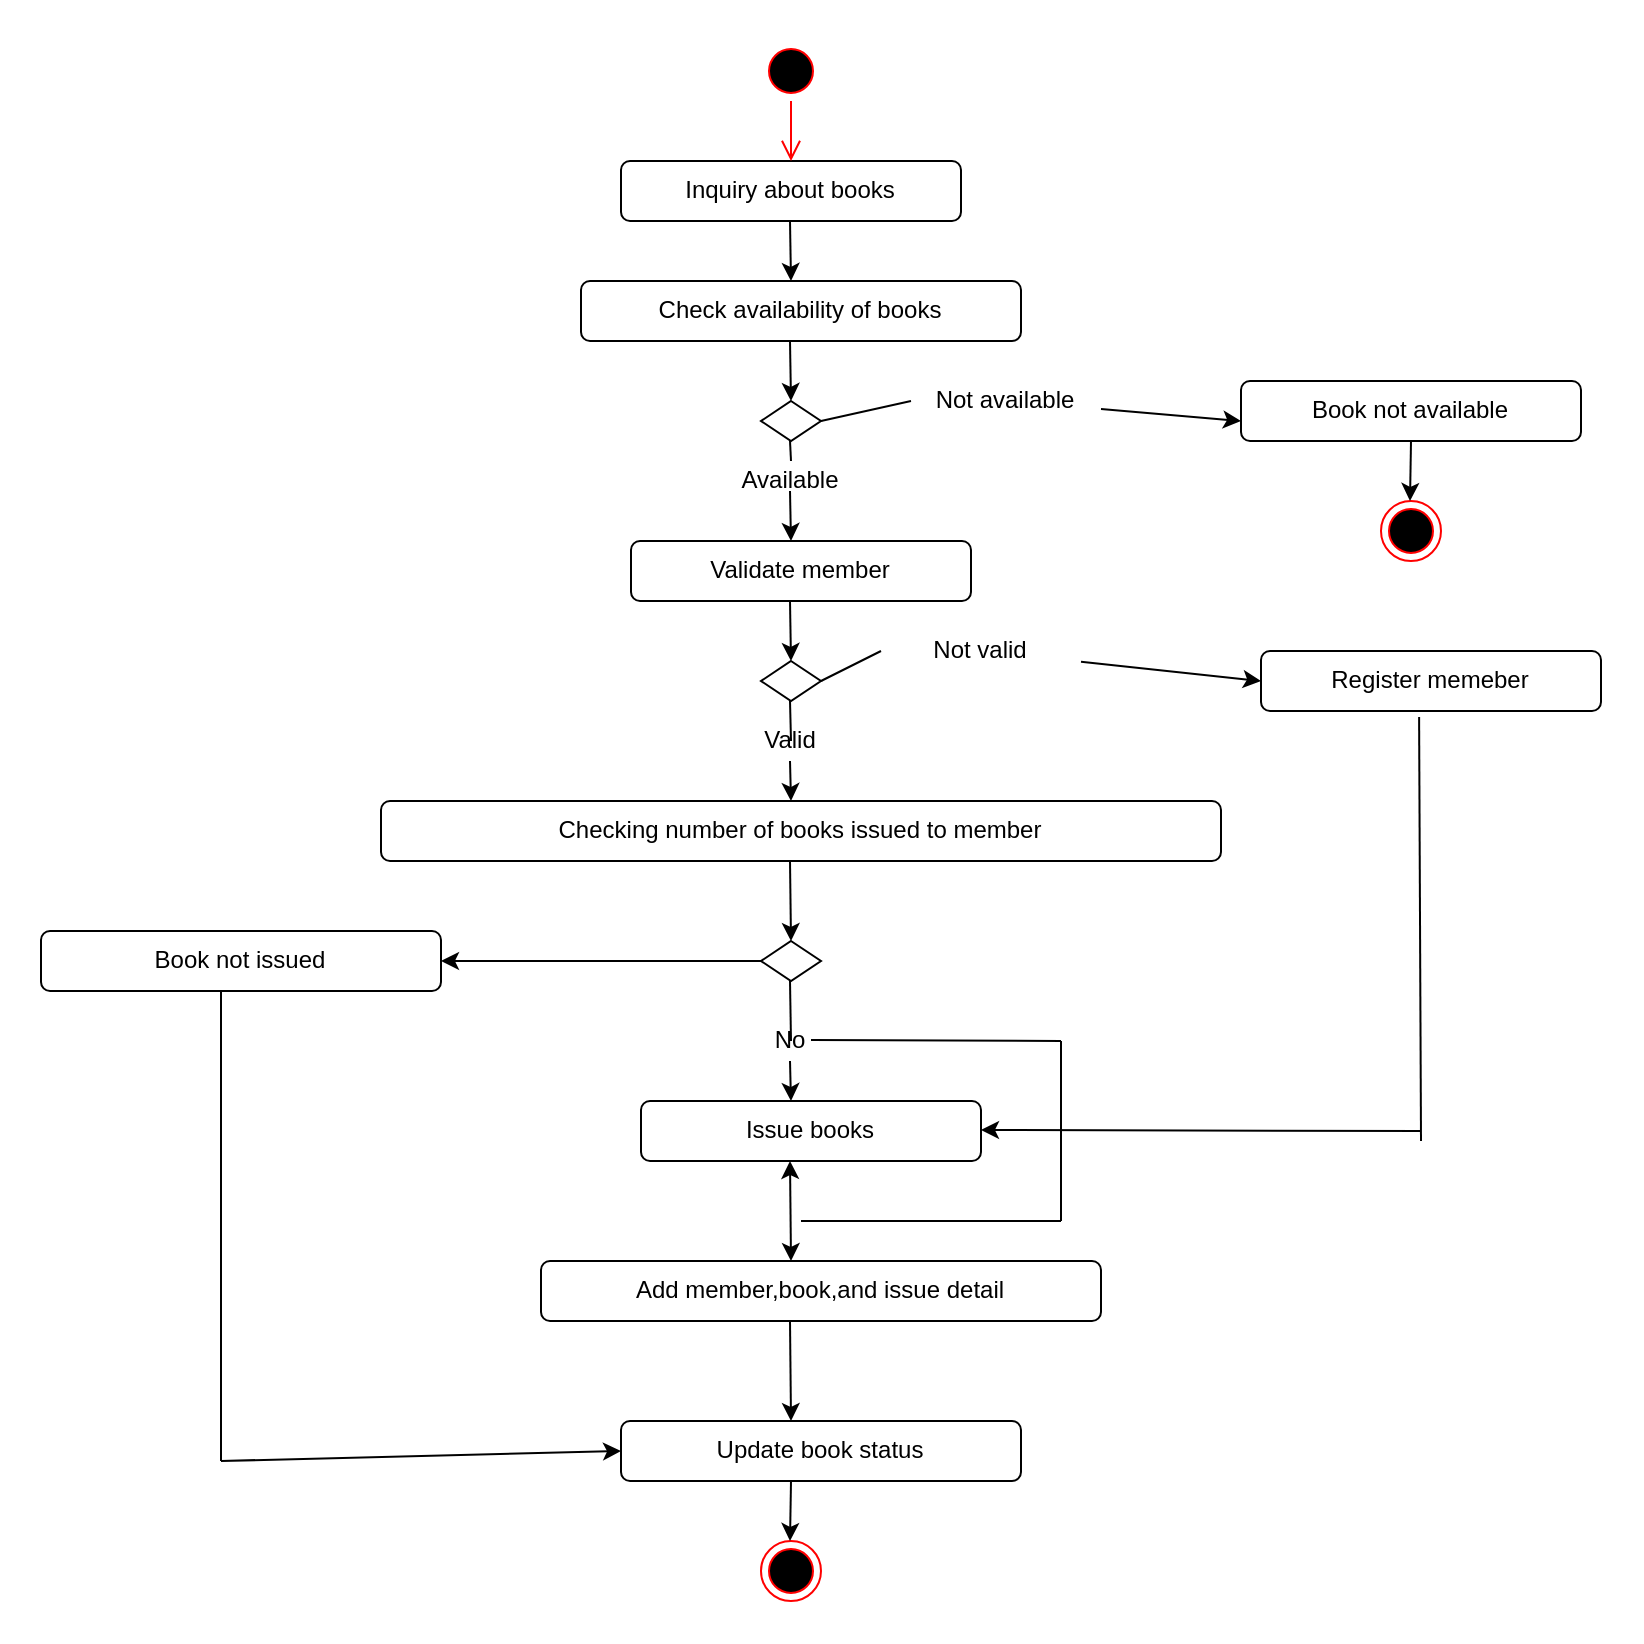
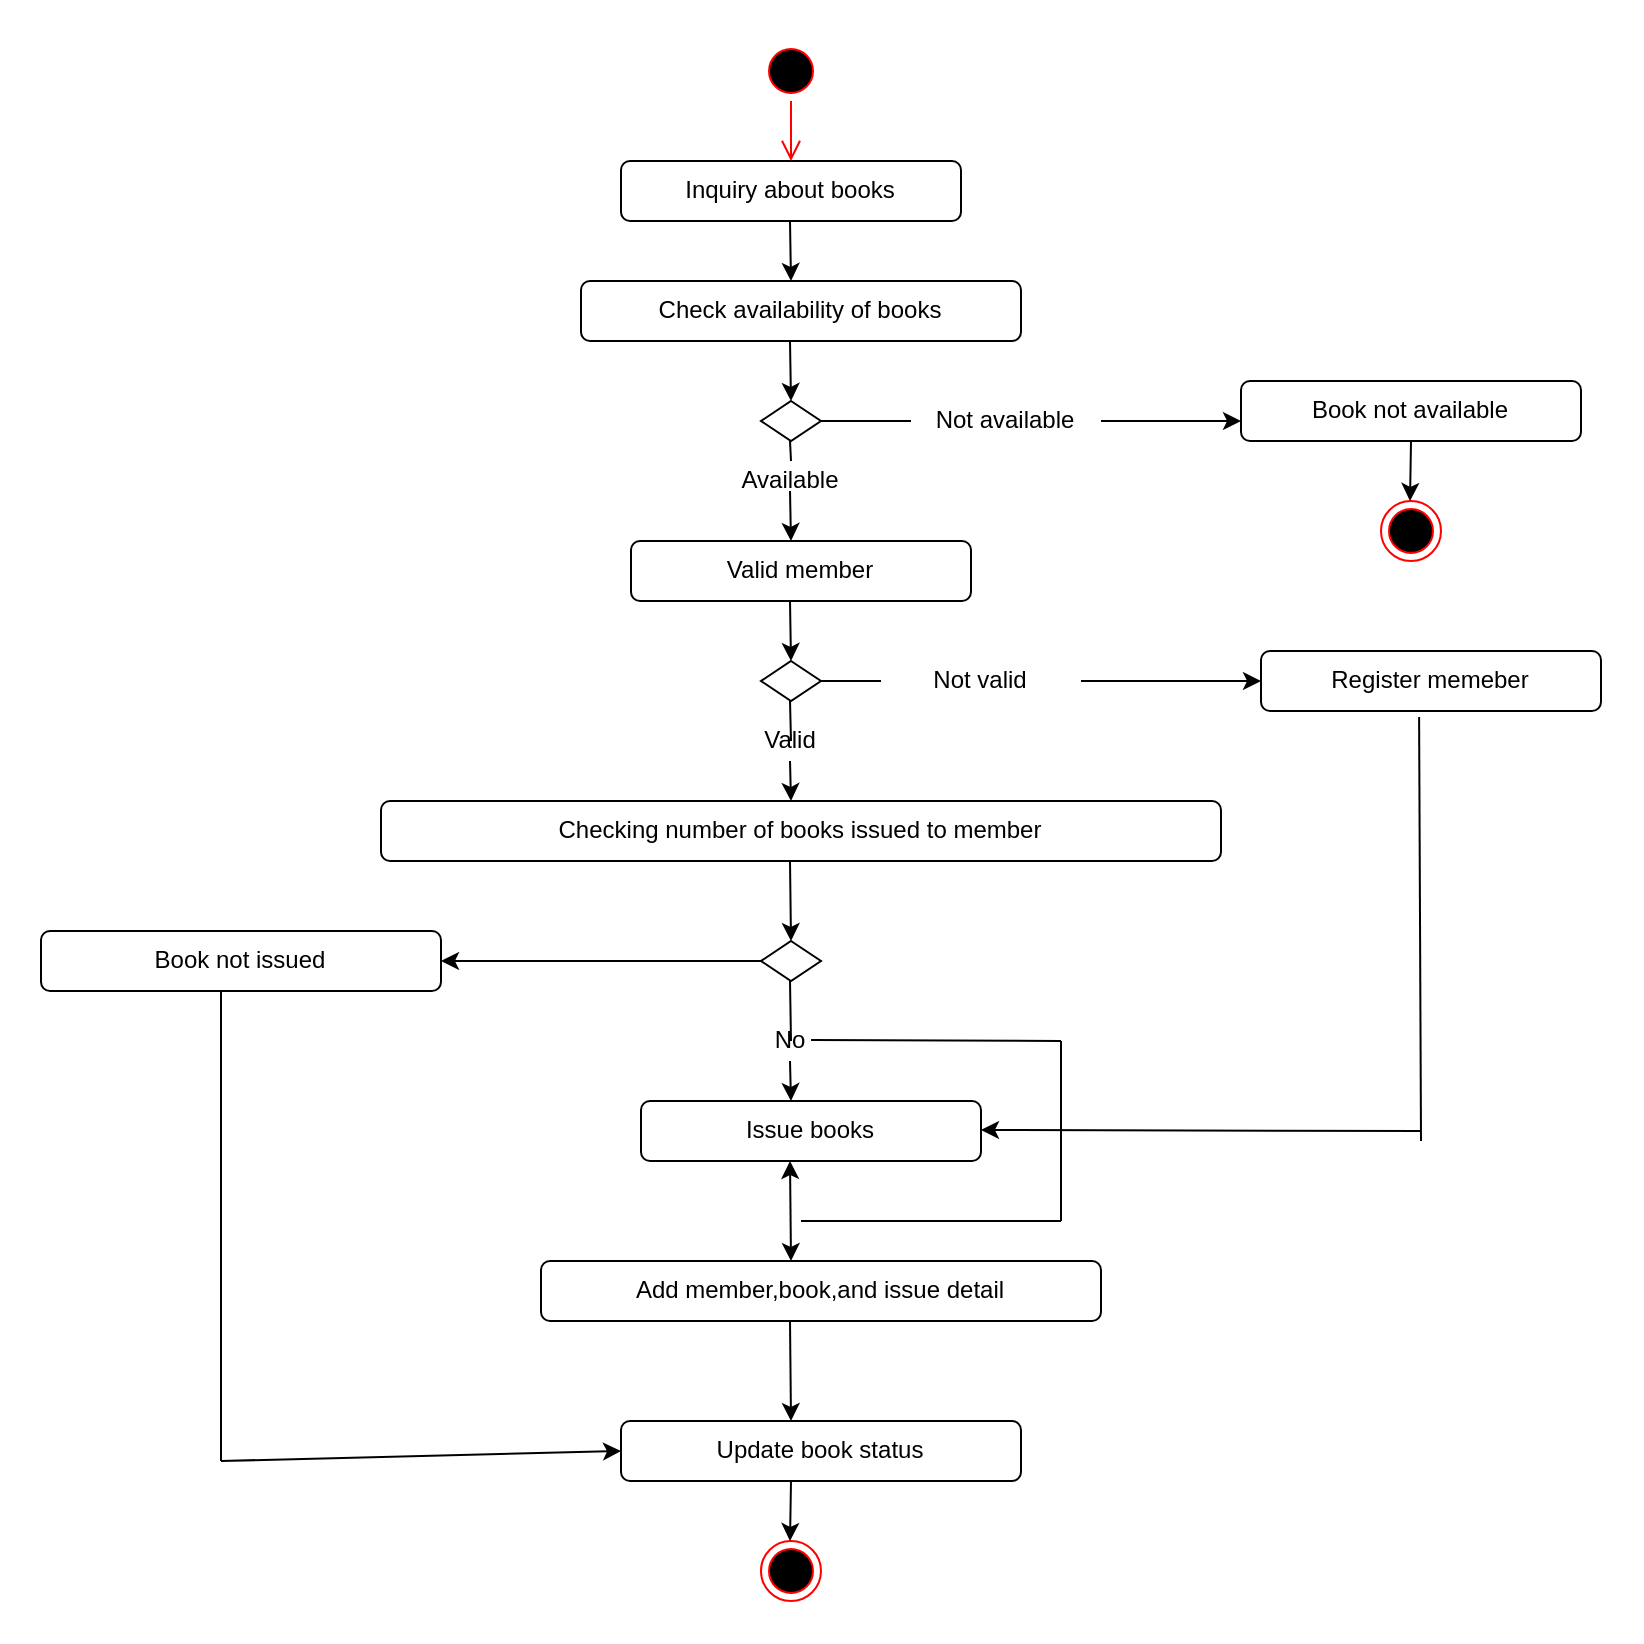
  <mxCell id="0" />
  <mxCell id="1" parent="0" />
  <mxCell id="2" value="Inquiry about books" style="rounded=1;whiteSpace=wrap;html=1;" vertex="1" parent="1"><mxGeometry x="310" y="80" width="170" height="30" as="geometry" /></mxCell>
  <mxCell id="3" value="" style="ellipse;html=1;shape=startState;fillColor=#000000;strokeColor=#ff0000;" vertex="1" parent="1"><mxGeometry x="380" y="20" width="30" height="30" as="geometry" /></mxCell>
  <mxCell id="4" value="" style="edgeStyle=orthogonalEdgeStyle;html=1;verticalAlign=bottom;endArrow=open;endSize=8;strokeColor=#ff0000;" edge="1" source="3" parent="1"><mxGeometry relative="1" as="geometry"><mxPoint x="395" y="80" as="targetPoint" /><Array as="points"><mxPoint x="395" y="80" /><mxPoint x="395" y="80" /></Array></mxGeometry></mxCell>
  <mxCell id="5" value="Check availability of books" style="rounded=1;whiteSpace=wrap;html=1;" vertex="1" parent="1"><mxGeometry x="290" y="140" width="220" height="30" as="geometry" /></mxCell>
- <mxCell id="6" value="Validate member" style="rounded=1;whiteSpace=wrap;html=1;" vertex="1" parent="1"><mxGeometry x="315" y="270" width="170" height="30" as="geometry" /></mxCell>
+ <mxCell id="6" value="Valid member" style="rounded=1;whiteSpace=wrap;html=1;" vertex="1" parent="1"><mxGeometry x="315" y="270" width="170" height="30" as="geometry" /></mxCell>
  <mxCell id="7" value="Checking number of books issued to member" style="rounded=1;whiteSpace=wrap;html=1;" vertex="1" parent="1"><mxGeometry x="190" y="400" width="420" height="30" as="geometry" /></mxCell>
  <mxCell id="8" value="Issue books" style="rounded=1;whiteSpace=wrap;html=1;" vertex="1" parent="1"><mxGeometry x="320" y="550" width="170" height="30" as="geometry" /></mxCell>
  <mxCell id="9" value="Add member,book,and issue detail" style="rounded=1;whiteSpace=wrap;html=1;" vertex="1" parent="1"><mxGeometry x="270" y="630" width="280" height="30" as="geometry" /></mxCell>
  <mxCell id="10" value="Update book status" style="rounded=1;whiteSpace=wrap;html=1;" vertex="1" parent="1"><mxGeometry x="310" y="710" width="200" height="30" as="geometry" /></mxCell>
  <mxCell id="11" value="" style="rhombus;whiteSpace=wrap;html=1;" vertex="1" parent="1"><mxGeometry x="380" y="200" width="30" height="20" as="geometry" /></mxCell>
  <mxCell id="12" value="" style="rhombus;whiteSpace=wrap;html=1;" vertex="1" parent="1"><mxGeometry x="380" y="330" width="30" height="20" as="geometry" /></mxCell>
  <mxCell id="13" value="" style="rhombus;whiteSpace=wrap;html=1;" vertex="1" parent="1"><mxGeometry x="380" y="470" width="30" height="20" as="geometry" /></mxCell>
  <mxCell id="14" value="" style="endArrow=classic;html=1;" edge="1" parent="1"><mxGeometry width="50" height="50" relative="1" as="geometry"><mxPoint x="394.5" y="110" as="sourcePoint" /><mxPoint x="395" y="140" as="targetPoint" /></mxGeometry></mxCell>
  <mxCell id="15" value="" style="endArrow=classic;html=1;entryX=0.5;entryY=0;entryDx=0;entryDy=0;" edge="1" parent="1" target="11"><mxGeometry width="50" height="50" relative="1" as="geometry"><mxPoint x="394.5" y="170" as="sourcePoint" /><mxPoint x="394.5" y="220" as="targetPoint" /></mxGeometry></mxCell>
  <mxCell id="16" value="Available" style="text;html=1;strokeColor=none;fillColor=none;align=center;verticalAlign=middle;whiteSpace=wrap;rounded=0;" vertex="1" parent="1"><mxGeometry x="375" y="230" width="40" height="20" as="geometry" /></mxCell>
  <mxCell id="17" value="" style="endArrow=none;html=1;" edge="1" parent="1"><mxGeometry width="50" height="50" relative="1" as="geometry"><mxPoint x="395" y="230" as="sourcePoint" /><mxPoint x="394.5" y="220" as="targetPoint" /></mxGeometry></mxCell>
  <mxCell id="18" value="" style="endArrow=classic;html=1;" edge="1" parent="1"><mxGeometry width="50" height="50" relative="1" as="geometry"><mxPoint x="394.5" y="245" as="sourcePoint" /><mxPoint x="395" y="270" as="targetPoint" /></mxGeometry></mxCell>
  <mxCell id="19" value="" style="endArrow=classic;html=1;entryX=0.5;entryY=0;entryDx=0;entryDy=0;" edge="1" parent="1" target="12"><mxGeometry width="50" height="50" relative="1" as="geometry"><mxPoint x="394.5" y="300" as="sourcePoint" /><mxPoint x="394.5" y="370" as="targetPoint" /></mxGeometry></mxCell>
  <mxCell id="20" value="Valid" style="text;html=1;strokeColor=none;fillColor=none;align=center;verticalAlign=middle;whiteSpace=wrap;rounded=0;" vertex="1" parent="1"><mxGeometry x="375" y="360" width="40" height="20" as="geometry" /></mxCell>
  <mxCell id="21" value="" style="endArrow=none;html=1;" edge="1" parent="1"><mxGeometry width="50" height="50" relative="1" as="geometry"><mxPoint x="394.5" y="350" as="sourcePoint" /><mxPoint x="395" y="370" as="targetPoint" /></mxGeometry></mxCell>
  <mxCell id="22" value="" style="endArrow=classic;html=1;" edge="1" parent="1"><mxGeometry width="50" height="50" relative="1" as="geometry"><mxPoint x="394.5" y="380" as="sourcePoint" /><mxPoint x="395" y="400" as="targetPoint" /></mxGeometry></mxCell>
  <mxCell id="23" value="" style="endArrow=classic;html=1;" edge="1" parent="1"><mxGeometry width="50" height="50" relative="1" as="geometry"><mxPoint x="394.5" y="430" as="sourcePoint" /><mxPoint x="395" y="470" as="targetPoint" /></mxGeometry></mxCell>
  <mxCell id="24" value="No" style="text;html=1;strokeColor=none;fillColor=none;align=center;verticalAlign=middle;whiteSpace=wrap;rounded=0;" vertex="1" parent="1"><mxGeometry x="375" y="510" width="40" height="20" as="geometry" /></mxCell>
  <mxCell id="25" value="" style="endArrow=none;html=1;" edge="1" parent="1"><mxGeometry width="50" height="50" relative="1" as="geometry"><mxPoint x="394.5" y="490" as="sourcePoint" /><mxPoint x="395" y="520" as="targetPoint" /></mxGeometry></mxCell>
  <mxCell id="26" value="" style="endArrow=classic;html=1;" edge="1" parent="1"><mxGeometry width="50" height="50" relative="1" as="geometry"><mxPoint x="394.5" y="530" as="sourcePoint" /><mxPoint x="395" y="550" as="targetPoint" /></mxGeometry></mxCell>
  <mxCell id="27" value="" style="endArrow=classic;startArrow=classic;html=1;" edge="1" parent="1"><mxGeometry width="50" height="50" relative="1" as="geometry"><mxPoint x="394.5" y="580" as="sourcePoint" /><mxPoint x="395" y="630" as="targetPoint" /></mxGeometry></mxCell>
  <mxCell id="28" value="" style="endArrow=classic;html=1;" edge="1" parent="1"><mxGeometry width="50" height="50" relative="1" as="geometry"><mxPoint x="394.5" y="660" as="sourcePoint" /><mxPoint x="395" y="710" as="targetPoint" /></mxGeometry></mxCell>
  <mxCell id="29" value="Book not available" style="rounded=1;whiteSpace=wrap;html=1;" vertex="1" parent="1"><mxGeometry x="620" y="190" width="170" height="30" as="geometry" /></mxCell>
  <mxCell id="30" value="Register memeber" style="rounded=1;whiteSpace=wrap;html=1;" vertex="1" parent="1"><mxGeometry x="630" y="325" width="170" height="30" as="geometry" /></mxCell>
  <mxCell id="31" value="" style="endArrow=none;html=1;" edge="1" parent="1"><mxGeometry width="50" height="50" relative="1" as="geometry"><mxPoint x="405" y="519.5" as="sourcePoint" /><mxPoint x="530" y="520" as="targetPoint" /></mxGeometry></mxCell>
  <mxCell id="32" value="" style="endArrow=none;html=1;" edge="1" parent="1"><mxGeometry width="50" height="50" relative="1" as="geometry"><mxPoint x="530" y="610" as="sourcePoint" /><mxPoint x="530" y="520" as="targetPoint" /></mxGeometry></mxCell>
  <mxCell id="33" value="" style="endArrow=none;html=1;" edge="1" parent="1"><mxGeometry width="50" height="50" relative="1" as="geometry"><mxPoint x="400" y="610" as="sourcePoint" /><mxPoint x="530" y="610" as="targetPoint" /></mxGeometry></mxCell>
  <mxCell id="34" value="" style="endArrow=classic;html=1;" edge="1" parent="1"><mxGeometry width="50" height="50" relative="1" as="geometry"><mxPoint x="710" y="565" as="sourcePoint" /><mxPoint x="490" y="564.5" as="targetPoint" /></mxGeometry></mxCell>
  <mxCell id="35" value="" style="endArrow=none;html=1;entryX=0.465;entryY=1.1;entryDx=0;entryDy=0;entryPerimeter=0;" edge="1" parent="1" target="30"><mxGeometry width="50" height="50" relative="1" as="geometry"><mxPoint x="710" y="570" as="sourcePoint" /><mxPoint x="700" y="455" as="targetPoint" /></mxGeometry></mxCell>
- <mxCell id="36" value="Not available" style="text;html=1;strokeColor=none;fillColor=none;align=center;verticalAlign=middle;whiteSpace=wrap;rounded=0;" vertex="1" parent="1"><mxGeometry x="455" y="190" width="95" height="20" as="geometry" /></mxCell>
- <mxCell id="37" value="Not valid" style="text;html=1;strokeColor=none;fillColor=none;align=center;verticalAlign=middle;whiteSpace=wrap;rounded=0;" vertex="1" parent="1"><mxGeometry x="440" y="315" width="100" height="20" as="geometry" /></mxCell>
+ <mxCell id="36" value="Not available" style="text;html=1;strokeColor=none;fillColor=none;align=center;verticalAlign=middle;whiteSpace=wrap;rounded=0;" vertex="1" parent="1"><mxGeometry x="455" y="200" width="95" height="20" as="geometry" /></mxCell>
+ <mxCell id="37" value="Not valid" style="text;html=1;strokeColor=none;fillColor=none;align=center;verticalAlign=middle;whiteSpace=wrap;rounded=0;" vertex="1" parent="1"><mxGeometry x="440" y="330" width="100" height="20" as="geometry" /></mxCell>
  <mxCell id="38" value="" style="endArrow=classic;html=1;" edge="1" parent="1" source="36"><mxGeometry width="50" height="50" relative="1" as="geometry"><mxPoint x="510" y="240" as="sourcePoint" /><mxPoint x="620" y="210" as="targetPoint" /></mxGeometry></mxCell>
  <mxCell id="39" value="" style="endArrow=none;html=1;entryX=0;entryY=0.5;entryDx=0;entryDy=0;exitX=1;exitY=0.5;exitDx=0;exitDy=0;" edge="1" parent="1" source="11" target="36"><mxGeometry width="50" height="50" relative="1" as="geometry"><mxPoint x="400" y="280" as="sourcePoint" /><mxPoint x="450" y="230" as="targetPoint" /></mxGeometry></mxCell>
  <mxCell id="40" value="" style="endArrow=classic;html=1;" edge="1" parent="1" source="37"><mxGeometry width="50" height="50" relative="1" as="geometry"><mxPoint x="580" y="390" as="sourcePoint" /><mxPoint x="630" y="340" as="targetPoint" /></mxGeometry></mxCell>
  <mxCell id="41" value="" style="endArrow=none;html=1;entryX=0;entryY=0.5;entryDx=0;entryDy=0;exitX=1;exitY=0.5;exitDx=0;exitDy=0;entryPerimeter=0;" edge="1" parent="1" source="12" target="37"><mxGeometry width="50" height="50" relative="1" as="geometry"><mxPoint x="400" y="280" as="sourcePoint" /><mxPoint x="450" y="230" as="targetPoint" /></mxGeometry></mxCell>
  <mxCell id="42" value="Book not issued" style="rounded=1;whiteSpace=wrap;html=1;" vertex="1" parent="1"><mxGeometry x="20" y="465" width="200" height="30" as="geometry" /></mxCell>
  <mxCell id="43" value="" style="endArrow=none;html=1;" edge="1" parent="1"><mxGeometry width="50" height="50" relative="1" as="geometry"><mxPoint x="110" y="730" as="sourcePoint" /><mxPoint x="110" y="495" as="targetPoint" /></mxGeometry></mxCell>
  <mxCell id="44" value="" style="endArrow=classic;html=1;entryX=0;entryY=0.5;entryDx=0;entryDy=0;" edge="1" parent="1" target="10"><mxGeometry width="50" height="50" relative="1" as="geometry"><mxPoint x="110" y="730" as="sourcePoint" /><mxPoint x="160" y="680" as="targetPoint" /></mxGeometry></mxCell>
  <mxCell id="45" value="" style="endArrow=classic;html=1;exitX=0;exitY=0.5;exitDx=0;exitDy=0;entryX=1;entryY=0.5;entryDx=0;entryDy=0;" edge="1" parent="1" source="13" target="42"><mxGeometry width="50" height="50" relative="1" as="geometry"><mxPoint x="200" y="530" as="sourcePoint" /><mxPoint x="250" y="480" as="targetPoint" /></mxGeometry></mxCell>
  <mxCell id="46" value="" style="ellipse;html=1;shape=endState;fillColor=#000000;strokeColor=#ff0000;" vertex="1" parent="1"><mxGeometry x="380" y="770" width="30" height="30" as="geometry" /></mxCell>
  <mxCell id="47" value="" style="endArrow=classic;html=1;" edge="1" parent="1"><mxGeometry width="50" height="50" relative="1" as="geometry"><mxPoint x="395" y="740" as="sourcePoint" /><mxPoint x="394.5" y="770" as="targetPoint" /></mxGeometry></mxCell>
  <mxCell id="48" value="" style="ellipse;html=1;shape=endState;fillColor=#000000;strokeColor=#ff0000;" vertex="1" parent="1"><mxGeometry x="690" y="250" width="30" height="30" as="geometry" /></mxCell>
  <mxCell id="49" value="" style="endArrow=classic;html=1;" edge="1" parent="1"><mxGeometry width="50" height="50" relative="1" as="geometry"><mxPoint x="705" y="220" as="sourcePoint" /><mxPoint x="704.5" y="250" as="targetPoint" /></mxGeometry></mxCell>
